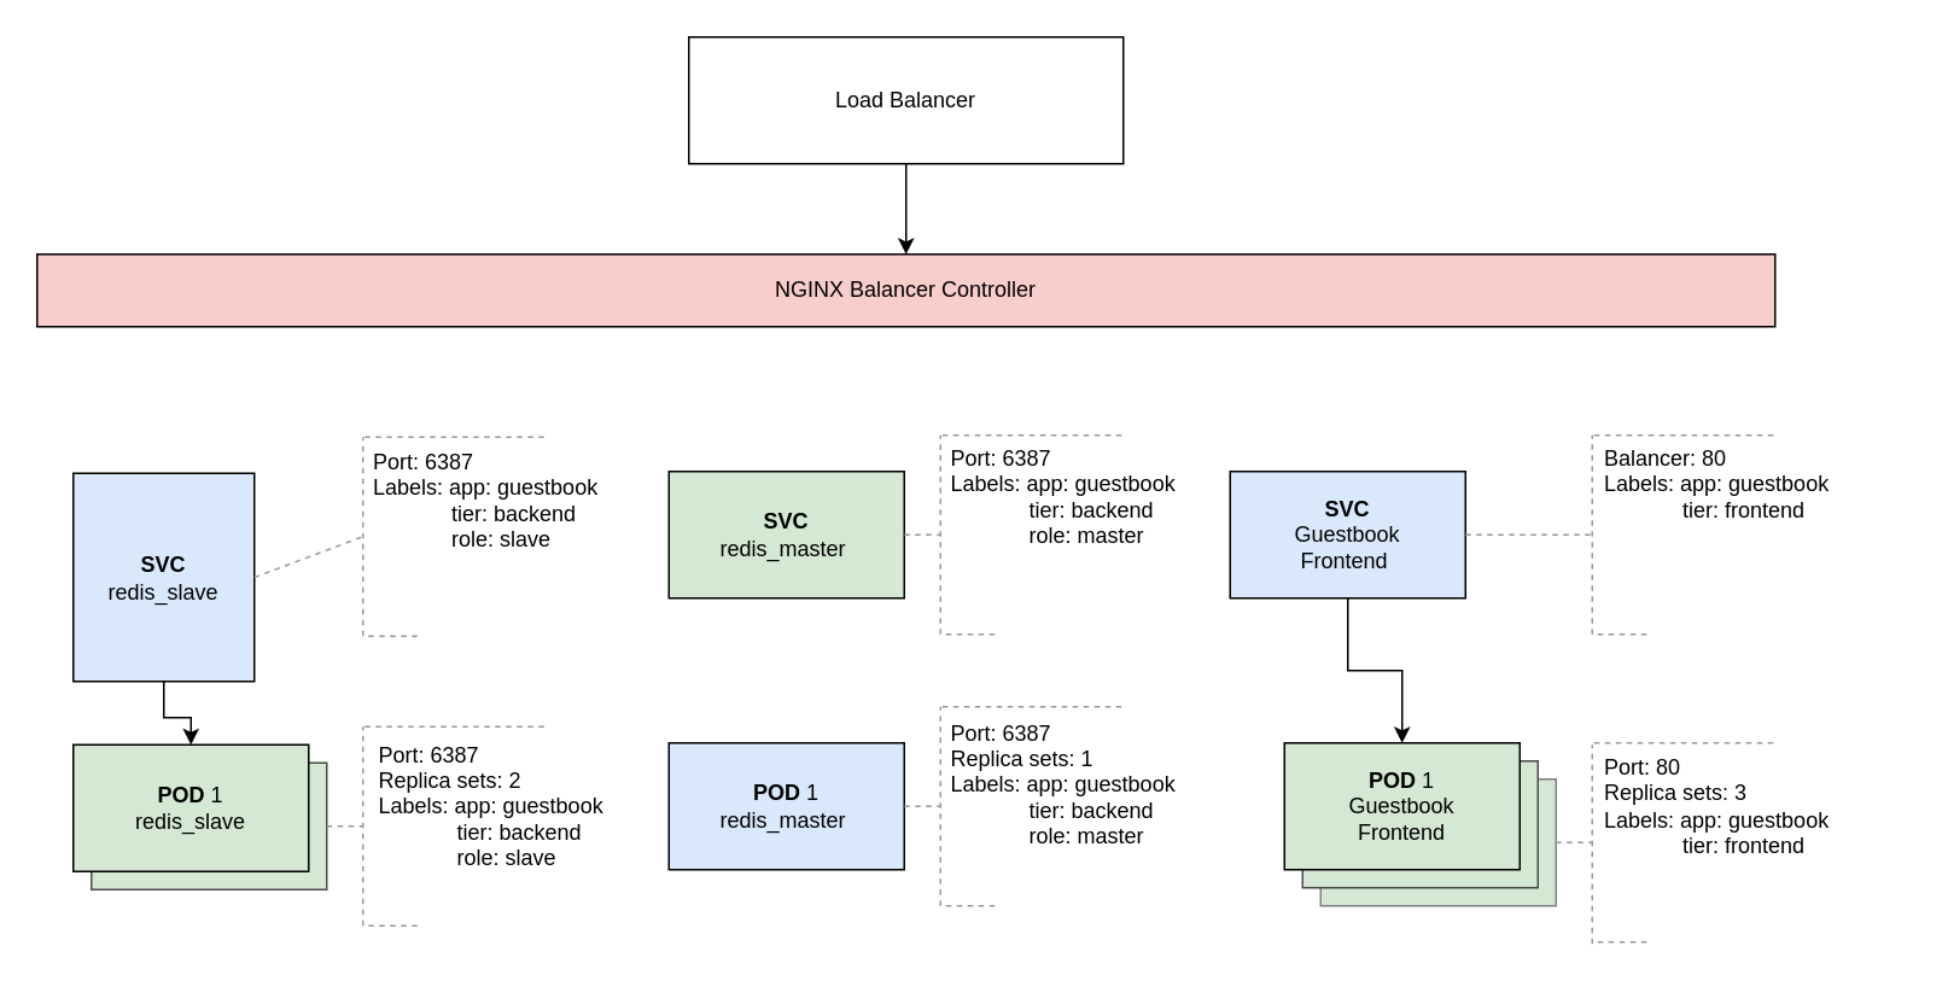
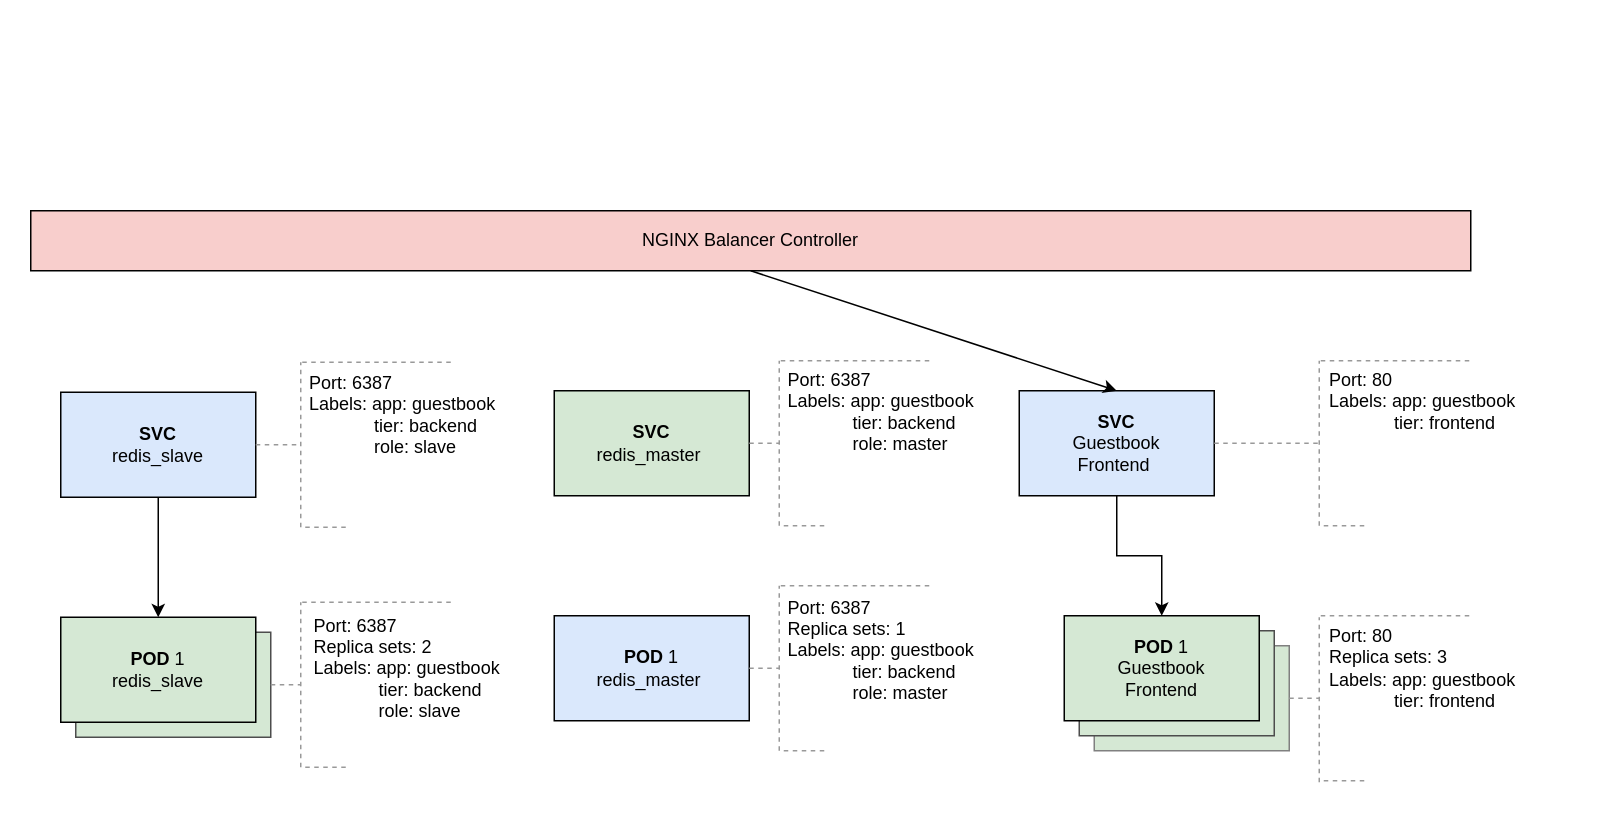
  <mxCell id="0" />
  <mxCell id="1" parent="0" />
  <mxCell id="2" value="&lt;b&gt;POD &lt;/b&gt;1&lt;br&gt;redis_slave" style="rounded=0;whiteSpace=wrap;html=1;fillColor=#d5e8d4;strokeColor=#4D4D4D;" vertex="1" parent="1"><mxGeometry x="50" y="421" width="130" height="70" as="geometry" /></mxCell>
  <mxCell id="3" value="POD 1&lt;br&gt;Guestbook&lt;br&gt;Frontend" style="rounded=0;whiteSpace=wrap;html=1;fillColor=#d5e8d4;strokeColor=#808080;" vertex="1" parent="1"><mxGeometry x="729" y="430" width="130" height="70" as="geometry" /></mxCell>
  <mxCell id="4" value="POD 1&lt;br&gt;Guestbook&lt;br&gt;Frontend" style="rounded=0;whiteSpace=wrap;html=1;fillColor=#d5e8d4;strokeColor=#4D4D4D;" vertex="1" parent="1"><mxGeometry x="719" y="420" width="130" height="70" as="geometry" /></mxCell>
  <mxCell id="5" value="NGINX Balancer Controller" style="rounded=0;whiteSpace=wrap;html=1;fillColor=#f8cecc;strokeColor=#000000;" vertex="1" parent="1"><mxGeometry x="20" y="140" width="960" height="40" as="geometry" /></mxCell>
- <mxCell id="6" value="" style="edgeStyle=orthogonalEdgeStyle;rounded=0;orthogonalLoop=1;jettySize=auto;html=1;" edge="1" parent="1" source="7" target="5"><mxGeometry relative="1" as="geometry" /></mxCell>
- <mxCell id="7" value="Load Balancer" style="rounded=0;whiteSpace=wrap;html=1;" vertex="1" parent="1"><mxGeometry x="380" y="20" width="240" height="70" as="geometry" /></mxCell>
  <mxCell id="8" value="" style="edgeStyle=orthogonalEdgeStyle;rounded=0;orthogonalLoop=1;jettySize=auto;html=1;" edge="1" parent="1" source="9" target="10"><mxGeometry relative="1" as="geometry" /></mxCell>
  <mxCell id="9" value="&lt;b&gt;SVC&lt;/b&gt;&lt;br&gt;Guestbook&lt;br&gt;Frontend&amp;nbsp;" style="rounded=0;whiteSpace=wrap;html=1;fillColor=#dae8fc;strokeColor=#000000;" vertex="1" parent="1"><mxGeometry x="679" y="260" width="130" height="70" as="geometry" /></mxCell>
  <mxCell id="10" value="&lt;b&gt;POD &lt;/b&gt;1&lt;br&gt;Guestbook&lt;br&gt;Frontend" style="rounded=0;whiteSpace=wrap;html=1;fillColor=#d5e8d4;strokeColor=#000000;" vertex="1" parent="1"><mxGeometry x="709" y="410" width="130" height="70" as="geometry" /></mxCell>
- <mxCell id="11" value="Balancer: 80&lt;br&gt;&lt;span&gt;Labels: app: guestbook&lt;/span&gt;&lt;br&gt;&lt;span&gt;&amp;nbsp; &amp;nbsp; &amp;nbsp; &amp;nbsp; &amp;nbsp; &amp;nbsp; &amp;nbsp;tier: frontend&lt;/span&gt;" style="text;html=1;strokeColor=none;fillColor=none;align=left;verticalAlign=middle;whiteSpace=wrap;rounded=0;" vertex="1" parent="1"><mxGeometry x="884" y="242" width="135" height="50" as="geometry" /></mxCell>
+ <mxCell id="11" value="Port: 80&lt;br&gt;&lt;span&gt;Labels: app: guestbook&lt;/span&gt;&lt;br&gt;&lt;span&gt;&amp;nbsp; &amp;nbsp; &amp;nbsp; &amp;nbsp; &amp;nbsp; &amp;nbsp; &amp;nbsp;tier: frontend&lt;/span&gt;" style="text;html=1;strokeColor=none;fillColor=none;align=left;verticalAlign=middle;whiteSpace=wrap;rounded=0;" vertex="1" parent="1"><mxGeometry x="884" y="242" width="135" height="50" as="geometry" /></mxCell>
  <mxCell id="12" value="&lt;b&gt;SVC&lt;/b&gt;&lt;br&gt;redis_master&amp;nbsp;" style="rounded=0;whiteSpace=wrap;html=1;fillColor=#d5e8d4;strokeColor=#000000;" vertex="1" parent="1"><mxGeometry x="369" y="260" width="130" height="70" as="geometry" /></mxCell>
  <mxCell id="13" value="&lt;b&gt;POD &lt;/b&gt;1&lt;br&gt;redis_master&amp;nbsp;" style="rounded=0;whiteSpace=wrap;html=1;fillColor=#dae8fc;strokeColor=#000000;" vertex="1" parent="1"><mxGeometry x="369" y="410" width="130" height="70" as="geometry" /></mxCell>
  <mxCell id="14" value="Port: 6387&lt;br&gt;&lt;span&gt;Labels: app: guestbook&lt;/span&gt;&lt;br&gt;&lt;span&gt;&amp;nbsp; &amp;nbsp; &amp;nbsp; &amp;nbsp; &amp;nbsp; &amp;nbsp; &amp;nbsp;tier: backend&lt;br&gt;&amp;nbsp; &amp;nbsp; &amp;nbsp; &amp;nbsp; &amp;nbsp; &amp;nbsp; &amp;nbsp;role: master&lt;br&gt;&lt;/span&gt;" style="text;html=1;strokeColor=none;fillColor=none;align=left;verticalAlign=middle;whiteSpace=wrap;rounded=0;" vertex="1" parent="1"><mxGeometry x="523" y="249" width="135" height="50" as="geometry" /></mxCell>
  <mxCell id="15" value="" style="group" vertex="1" connectable="0" parent="1"><mxGeometry x="519" y="240" width="100" height="110" as="geometry" /></mxCell>
  <mxCell id="16" value="" style="group" vertex="1" connectable="0" parent="15"><mxGeometry width="100" height="110" as="geometry" /></mxCell>
  <mxCell id="17" value="" style="endArrow=none;dashed=1;html=1;strokeColor=#999999;" edge="1" parent="16"><mxGeometry width="50" height="50" relative="1" as="geometry"><mxPoint y="110" as="sourcePoint" /><mxPoint as="targetPoint" /></mxGeometry></mxCell>
  <mxCell id="18" value="" style="endArrow=none;dashed=1;html=1;strokeColor=#999999;exitX=1;exitY=0.5;exitDx=0;exitDy=0;" edge="1" parent="16" source="12"><mxGeometry width="50" height="50" relative="1" as="geometry"><mxPoint x="-150" y="370" as="sourcePoint" /><mxPoint y="55" as="targetPoint" /></mxGeometry></mxCell>
  <mxCell id="19" value="" style="endArrow=none;dashed=1;html=1;strokeColor=#999999;" edge="1" parent="16"><mxGeometry width="50" height="50" relative="1" as="geometry"><mxPoint x="30" y="110" as="sourcePoint" /><mxPoint y="110" as="targetPoint" /></mxGeometry></mxCell>
  <mxCell id="20" value="" style="endArrow=none;dashed=1;html=1;strokeColor=#999999;" edge="1" parent="16"><mxGeometry width="50" height="50" relative="1" as="geometry"><mxPoint x="100" as="sourcePoint" /><mxPoint as="targetPoint" /></mxGeometry></mxCell>
  <mxCell id="21" value="" style="group" vertex="1" connectable="0" parent="1"><mxGeometry x="519" y="390" width="180" height="110" as="geometry" /></mxCell>
  <mxCell id="22" value="" style="group" vertex="1" connectable="0" parent="21"><mxGeometry width="180" height="110" as="geometry" /></mxCell>
  <mxCell id="23" value="" style="endArrow=none;dashed=1;html=1;strokeColor=#999999;" edge="1" parent="22"><mxGeometry width="50" height="50" relative="1" as="geometry"><mxPoint y="110" as="sourcePoint" /><mxPoint as="targetPoint" /></mxGeometry></mxCell>
  <mxCell id="24" value="" style="endArrow=none;dashed=1;html=1;strokeColor=#999999;exitX=1;exitY=0.5;exitDx=0;exitDy=0;" edge="1" parent="22" source="13"><mxGeometry width="50" height="50" relative="1" as="geometry"><mxPoint x="-150" y="370" as="sourcePoint" /><mxPoint y="55" as="targetPoint" /></mxGeometry></mxCell>
  <mxCell id="25" value="" style="endArrow=none;dashed=1;html=1;strokeColor=#999999;" edge="1" parent="22"><mxGeometry width="50" height="50" relative="1" as="geometry"><mxPoint x="30" y="110" as="sourcePoint" /><mxPoint y="110" as="targetPoint" /></mxGeometry></mxCell>
  <mxCell id="26" value="" style="endArrow=none;dashed=1;html=1;strokeColor=#999999;" edge="1" parent="22"><mxGeometry width="50" height="50" relative="1" as="geometry"><mxPoint x="100" as="sourcePoint" /><mxPoint as="targetPoint" /></mxGeometry></mxCell>
  <mxCell id="27" value="Port: 6387&lt;br&gt;Replica sets: 1&lt;br&gt;Labels: app: guestbook&lt;br&gt;&amp;nbsp; &amp;nbsp; &amp;nbsp; &amp;nbsp; &amp;nbsp; &amp;nbsp; &amp;nbsp;tier: backend&lt;br&gt;&amp;nbsp; &amp;nbsp; &amp;nbsp; &amp;nbsp; &amp;nbsp; &amp;nbsp; &amp;nbsp;role: master" style="text;html=1;strokeColor=none;fillColor=none;align=left;verticalAlign=middle;whiteSpace=wrap;rounded=0;" vertex="1" parent="22"><mxGeometry x="4" y="8" width="170" height="70" as="geometry" /></mxCell>
  <mxCell id="28" value="" style="group" vertex="1" connectable="0" parent="1"><mxGeometry x="879" y="240" width="100" height="110" as="geometry" /></mxCell>
  <mxCell id="29" value="" style="group" vertex="1" connectable="0" parent="28"><mxGeometry width="100" height="110" as="geometry" /></mxCell>
  <mxCell id="30" value="" style="endArrow=none;dashed=1;html=1;strokeColor=#999999;" edge="1" parent="29"><mxGeometry width="50" height="50" relative="1" as="geometry"><mxPoint y="110" as="sourcePoint" /><mxPoint as="targetPoint" /></mxGeometry></mxCell>
  <mxCell id="31" value="" style="endArrow=none;dashed=1;html=1;strokeColor=#999999;exitX=1;exitY=0.5;exitDx=0;exitDy=0;" edge="1" parent="29" source="9"><mxGeometry width="50" height="50" relative="1" as="geometry"><mxPoint x="-150" y="370" as="sourcePoint" /><mxPoint y="55" as="targetPoint" /></mxGeometry></mxCell>
  <mxCell id="32" value="" style="endArrow=none;dashed=1;html=1;strokeColor=#999999;" edge="1" parent="29"><mxGeometry width="50" height="50" relative="1" as="geometry"><mxPoint x="30" y="110" as="sourcePoint" /><mxPoint y="110" as="targetPoint" /></mxGeometry></mxCell>
  <mxCell id="33" value="" style="endArrow=none;dashed=1;html=1;strokeColor=#999999;" edge="1" parent="29"><mxGeometry width="50" height="50" relative="1" as="geometry"><mxPoint x="100" as="sourcePoint" /><mxPoint as="targetPoint" /></mxGeometry></mxCell>
  <mxCell id="34" value="" style="group" vertex="1" connectable="0" parent="1"><mxGeometry x="879" y="410" width="175" height="110" as="geometry" /></mxCell>
  <mxCell id="35" value="" style="group" vertex="1" connectable="0" parent="34"><mxGeometry width="175" height="110" as="geometry" /></mxCell>
  <mxCell id="36" value="" style="endArrow=none;dashed=1;html=1;strokeColor=#999999;" edge="1" parent="35"><mxGeometry width="50" height="50" relative="1" as="geometry"><mxPoint y="111" as="sourcePoint" /><mxPoint y="1" as="targetPoint" /></mxGeometry></mxCell>
  <mxCell id="37" value="" style="endArrow=none;dashed=1;html=1;strokeColor=#999999;exitX=1;exitY=0.5;exitDx=0;exitDy=0;" edge="1" parent="35" source="3"><mxGeometry width="50" height="50" relative="1" as="geometry"><mxPoint x="-150" y="370" as="sourcePoint" /><mxPoint y="55" as="targetPoint" /></mxGeometry></mxCell>
  <mxCell id="38" value="" style="endArrow=none;dashed=1;html=1;strokeColor=#999999;" edge="1" parent="35"><mxGeometry width="50" height="50" relative="1" as="geometry"><mxPoint x="30" y="110" as="sourcePoint" /><mxPoint y="110" as="targetPoint" /></mxGeometry></mxCell>
  <mxCell id="39" value="" style="endArrow=none;dashed=1;html=1;strokeColor=#999999;" edge="1" parent="35"><mxGeometry width="50" height="50" relative="1" as="geometry"><mxPoint x="100" as="sourcePoint" /><mxPoint as="targetPoint" /></mxGeometry></mxCell>
  <mxCell id="40" value="Port: 80&lt;br&gt;Replica sets: 3&lt;br&gt;Labels: app: guestbook&lt;br&gt;&amp;nbsp; &amp;nbsp; &amp;nbsp; &amp;nbsp; &amp;nbsp; &amp;nbsp; &amp;nbsp;tier: frontend" style="text;html=1;strokeColor=none;fillColor=none;align=left;verticalAlign=middle;whiteSpace=wrap;rounded=0;" vertex="1" parent="35"><mxGeometry x="5" y="10" width="170" height="50" as="geometry" /></mxCell>
  <mxCell id="41" value="" style="edgeStyle=orthogonalEdgeStyle;rounded=0;orthogonalLoop=1;jettySize=auto;html=1;" edge="1" parent="1" source="42" target="43"><mxGeometry relative="1" as="geometry" /></mxCell>
- <mxCell id="42" value="&lt;b&gt;SVC&lt;/b&gt;&lt;br&gt;redis_slave" style="rounded=0;whiteSpace=wrap;html=1;fillColor=#dae8fc;strokeColor=#000000;" vertex="1" parent="1"><mxGeometry x="40" y="261" width="100" height="115" as="geometry" /></mxCell>
+ <mxCell id="42" value="&lt;b&gt;SVC&lt;/b&gt;&lt;br&gt;redis_slave" style="rounded=0;whiteSpace=wrap;html=1;fillColor=#dae8fc;strokeColor=#000000;" vertex="1" parent="1"><mxGeometry x="40" y="261" width="130" height="70" as="geometry" /></mxCell>
  <mxCell id="43" value="&lt;b&gt;POD &lt;/b&gt;1&lt;br&gt;redis_slave" style="rounded=0;whiteSpace=wrap;html=1;fillColor=#d5e8d4;strokeColor=#000000;" vertex="1" parent="1"><mxGeometry x="40" y="411" width="130" height="70" as="geometry" /></mxCell>
  <mxCell id="44" value="Port: 6387&lt;br&gt;&lt;span&gt;Labels: app: guestbook&lt;/span&gt;&lt;br&gt;&lt;span&gt;&amp;nbsp; &amp;nbsp; &amp;nbsp; &amp;nbsp; &amp;nbsp; &amp;nbsp; &amp;nbsp;tier: backend&lt;br&gt;&amp;nbsp; &amp;nbsp; &amp;nbsp; &amp;nbsp; &amp;nbsp; &amp;nbsp; &amp;nbsp;role: slave&lt;br&gt;&lt;/span&gt;" style="text;html=1;strokeColor=none;fillColor=none;align=left;verticalAlign=middle;whiteSpace=wrap;rounded=0;" vertex="1" parent="1"><mxGeometry x="204" y="251" width="135" height="50" as="geometry" /></mxCell>
  <mxCell id="45" value="" style="group" vertex="1" connectable="0" parent="1"><mxGeometry x="200" y="241" width="100" height="110" as="geometry" /></mxCell>
  <mxCell id="46" value="" style="group" vertex="1" connectable="0" parent="45"><mxGeometry width="100" height="110" as="geometry" /></mxCell>
  <mxCell id="47" value="" style="endArrow=none;dashed=1;html=1;strokeColor=#999999;" edge="1" parent="46"><mxGeometry width="50" height="50" relative="1" as="geometry"><mxPoint y="110" as="sourcePoint" /><mxPoint as="targetPoint" /></mxGeometry></mxCell>
  <mxCell id="48" value="" style="endArrow=none;dashed=1;html=1;strokeColor=#999999;exitX=1;exitY=0.5;exitDx=0;exitDy=0;" edge="1" parent="46" source="42"><mxGeometry width="50" height="50" relative="1" as="geometry"><mxPoint x="-150" y="370" as="sourcePoint" /><mxPoint y="55" as="targetPoint" /></mxGeometry></mxCell>
  <mxCell id="49" value="" style="endArrow=none;dashed=1;html=1;strokeColor=#999999;" edge="1" parent="46"><mxGeometry width="50" height="50" relative="1" as="geometry"><mxPoint x="30" y="110" as="sourcePoint" /><mxPoint y="110" as="targetPoint" /></mxGeometry></mxCell>
  <mxCell id="50" value="" style="endArrow=none;dashed=1;html=1;strokeColor=#999999;" edge="1" parent="46"><mxGeometry width="50" height="50" relative="1" as="geometry"><mxPoint x="100" as="sourcePoint" /><mxPoint as="targetPoint" /></mxGeometry></mxCell>
  <mxCell id="51" value="" style="group" vertex="1" connectable="0" parent="1"><mxGeometry x="200" y="401" width="139" height="110" as="geometry" /></mxCell>
  <mxCell id="52" value="" style="endArrow=none;dashed=1;html=1;strokeColor=#999999;" edge="1" parent="51"><mxGeometry width="50" height="50" relative="1" as="geometry"><mxPoint y="110" as="sourcePoint" /><mxPoint as="targetPoint" /></mxGeometry></mxCell>
  <mxCell id="53" value="" style="endArrow=none;dashed=1;html=1;strokeColor=#999999;exitX=1;exitY=0.5;exitDx=0;exitDy=0;" edge="1" parent="51" source="2"><mxGeometry width="50" height="50" relative="1" as="geometry"><mxPoint x="-769" y="-40" as="sourcePoint" /><mxPoint y="55" as="targetPoint" /></mxGeometry></mxCell>
  <mxCell id="54" value="" style="endArrow=none;dashed=1;html=1;strokeColor=#999999;" edge="1" parent="51"><mxGeometry width="50" height="50" relative="1" as="geometry"><mxPoint x="30" y="110" as="sourcePoint" /><mxPoint y="110" as="targetPoint" /></mxGeometry></mxCell>
  <mxCell id="55" value="" style="endArrow=none;dashed=1;html=1;strokeColor=#999999;" edge="1" parent="51"><mxGeometry width="50" height="50" relative="1" as="geometry"><mxPoint x="100" as="sourcePoint" /><mxPoint as="targetPoint" /></mxGeometry></mxCell>
  <mxCell id="56" value="Port: 6387&lt;br&gt;Replica sets: 2&lt;br&gt;&lt;span&gt;Labels: app: guestbook&lt;/span&gt;&lt;br&gt;&lt;span&gt;&amp;nbsp; &amp;nbsp; &amp;nbsp; &amp;nbsp; &amp;nbsp; &amp;nbsp; &amp;nbsp;tier: backend&lt;br&gt;&amp;nbsp; &amp;nbsp; &amp;nbsp; &amp;nbsp; &amp;nbsp; &amp;nbsp; &amp;nbsp;role: slave&lt;br&gt;&lt;/span&gt;" style="text;html=1;strokeColor=none;fillColor=none;align=left;verticalAlign=middle;whiteSpace=wrap;rounded=0;" vertex="1" parent="51"><mxGeometry x="7" y="9" width="135" height="70" as="geometry" /></mxCell>
+ <mxCell id="57" value="" style="endArrow=classic;html=1;strokeColor=#000000;exitX=0.5;exitY=1;exitDx=0;exitDy=0;entryX=0.5;entryY=0;entryDx=0;entryDy=0;" edge="1" parent="1" source="5" target="9"><mxGeometry width="50" height="50" relative="1" as="geometry"><mxPoint x="40" y="590" as="sourcePoint" /><mxPoint x="90" y="540" as="targetPoint" /></mxGeometry></mxCell>
